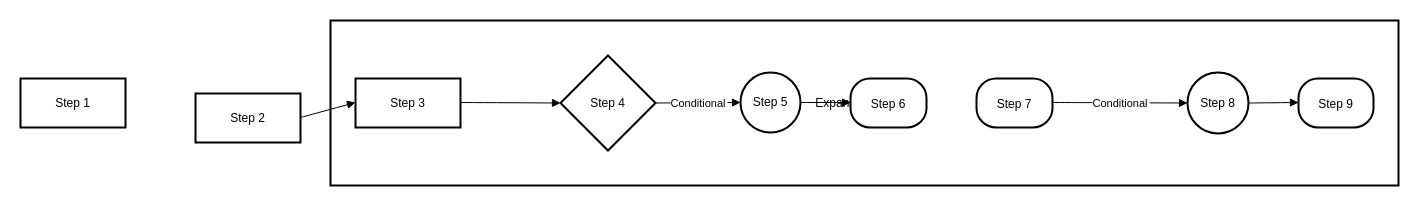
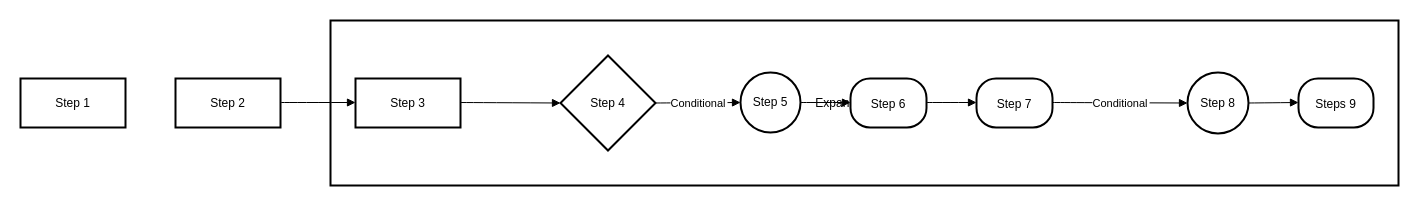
  <mxCell id="0" />
  <mxCell id="1" parent="0" />
  <mxCell id="2" value="Expandable Steps" style="whiteSpace=wrap;strokeWidth=2;" vertex="1" parent="1"><mxGeometry x="330" y="20" width="1068" height="165" as="geometry" /></mxCell>
  <mxCell id="3" value="Step 1" style="whiteSpace=wrap;strokeWidth=2;" vertex="1" parent="1"><mxGeometry x="20" y="78" width="105" height="49" as="geometry" /></mxCell>
- <mxCell id="4" value="Step 2" style="whiteSpace=wrap;strokeWidth=2;" vertex="1" parent="1"><mxGeometry x="195" y="93" width="105" height="49" as="geometry" /></mxCell>
+ <mxCell id="4" value="Step 2" style="whiteSpace=wrap;strokeWidth=2;" vertex="1" parent="1"><mxGeometry x="175" y="78" width="105" height="49" as="geometry" /></mxCell>
  <mxCell id="5" value="Step 3" style="whiteSpace=wrap;strokeWidth=2;" vertex="1" parent="1"><mxGeometry x="355" y="78" width="105" height="49" as="geometry" /></mxCell>
  <mxCell id="6" value="Step 4" style="rhombus;strokeWidth=2;whiteSpace=wrap;" vertex="1" parent="1"><mxGeometry x="560" y="55" width="95" height="95" as="geometry" /></mxCell>
  <mxCell id="7" value="Step 5" style="ellipse;aspect=fixed;strokeWidth=2;whiteSpace=wrap;" vertex="1" parent="1"><mxGeometry x="740" y="72" width="60" height="60" as="geometry" /></mxCell>
  <mxCell id="8" value="Step 6" style="rounded=1;arcSize=40;strokeWidth=2" vertex="1" parent="1"><mxGeometry x="850" y="78" width="76" height="49" as="geometry" /></mxCell>
  <mxCell id="9" value="Step 7" style="rounded=1;arcSize=40;strokeWidth=2" vertex="1" parent="1"><mxGeometry x="976" y="78" width="76" height="49" as="geometry" /></mxCell>
  <mxCell id="10" value="Step 8" style="ellipse;aspect=fixed;strokeWidth=2;whiteSpace=wrap;" vertex="1" parent="1"><mxGeometry x="1187" y="72" width="61" height="61" as="geometry" /></mxCell>
- <mxCell id="11" value="Step 9" style="rounded=1;arcSize=40;strokeWidth=2" vertex="1" parent="1"><mxGeometry x="1298" y="78" width="75" height="49" as="geometry" /></mxCell>
+ <mxCell id="11" value="Steps 9" style="rounded=1;arcSize=40;strokeWidth=2" vertex="1" parent="1"><mxGeometry x="1298" y="78" width="75" height="49" as="geometry" /></mxCell>
  <mxCell id="12" value="" style="curved=1;startArrow=none;endArrow=block;exitX=1;exitY=0.49;entryX=0;entryY=0.49;" edge="1" parent="1" source="4" target="5"><mxGeometry relative="1" as="geometry"><Array as="points" /></mxGeometry></mxCell>
  <mxCell id="13" value="" style="curved=1;startArrow=none;endArrow=block;exitX=1;exitY=0.49;entryX=0;entryY=0.5;" edge="1" parent="1" source="5" target="6"><mxGeometry relative="1" as="geometry"><Array as="points" /></mxGeometry></mxCell>
  <mxCell id="14" value="Conditional" style="curved=1;startArrow=none;endArrow=block;exitX=0.99;exitY=0.5;entryX=0;entryY=0.5;" edge="1" parent="1" source="6" target="7"><mxGeometry relative="1" as="geometry"><Array as="points" /></mxGeometry></mxCell>
  <mxCell id="15" value="" style="curved=1;startArrow=none;endArrow=block;exitX=1;exitY=0.5;entryX=0;entryY=0.49;" edge="1" parent="1" source="7" target="8"><mxGeometry relative="1" as="geometry"><Array as="points" /></mxGeometry></mxCell>
+ <mxCell id="16" value="" style="curved=1;startArrow=none;endArrow=block;exitX=1;exitY=0.49;entryX=0;entryY=0.49;" edge="1" parent="1" source="8" target="9"><mxGeometry relative="1" as="geometry"><Array as="points" /></mxGeometry></mxCell>
  <mxCell id="17" value="Conditional" style="curved=1;startArrow=none;endArrow=block;exitX=0.99;exitY=0.49;entryX=0;entryY=0.5;" edge="1" parent="1" source="9" target="10"><mxGeometry relative="1" as="geometry"><Array as="points" /></mxGeometry></mxCell>
  <mxCell id="18" value="" style="curved=1;startArrow=none;endArrow=block;exitX=0.99;exitY=0.5;entryX=0;entryY=0.49;" edge="1" parent="1" source="10" target="11"><mxGeometry relative="1" as="geometry"><Array as="points" /></mxGeometry></mxCell>
